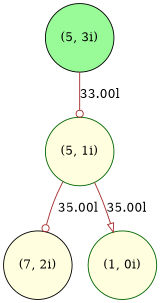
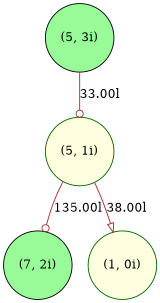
  digraph {
    node [color=black fillcolor=palegreen shape=circle style=filled]
    edge [arrowhead=odot color=brown]
    n1 [label="(5, 3i)"]
    n2 [color=darkgreen fillcolor=lightyellow label="(5, 1i)"]
-   n3 [fillcolor=lightyellow label="(7, 2i)"]
+   n3 [label="(7, 2i)"]
    n4 [color=darkgreen fillcolor=lightyellow label="(1, 0i)"]
    n1 -> n2 [label="33.00l"]
-   n2 -> n3 [label="35.00l"]
-   n2 -> n4 [arrowhead=onormal label="35.00l"]
+   n2 -> n3 [label="135.00l"]
+   n2 -> n4 [arrowhead=onormal label="38.00l"]
  }
